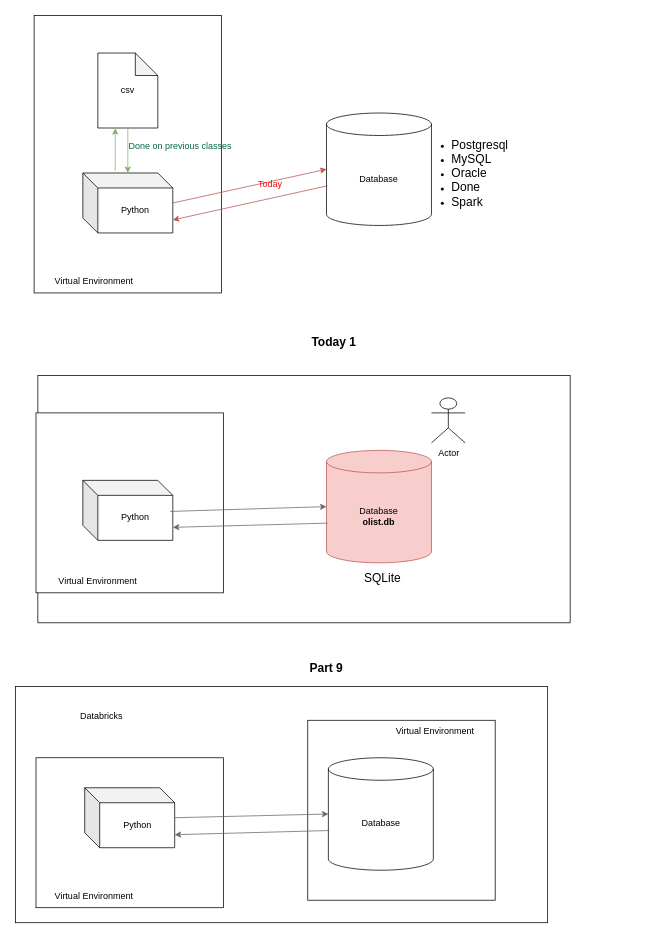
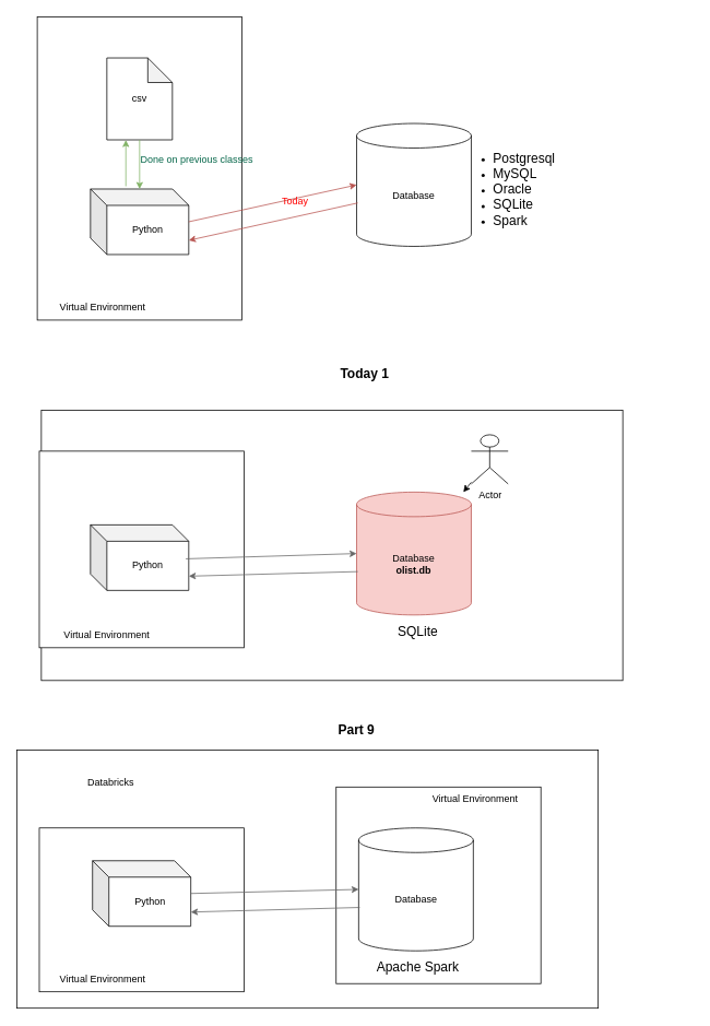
  <mxCell id="0" />
  <mxCell id="1" parent="0" />
  <mxCell id="2" value="" style="rounded=0;whiteSpace=wrap;html=1;" parent="1" vertex="1"><mxGeometry x="20" y="915" width="710" height="315" as="geometry" /></mxCell>
  <mxCell id="3" value="" style="rounded=0;whiteSpace=wrap;html=1;" parent="1" vertex="1"><mxGeometry x="410" y="960" width="250" height="240" as="geometry" /></mxCell>
  <mxCell id="4" value="" style="rounded=0;whiteSpace=wrap;html=1;" parent="1" vertex="1"><mxGeometry x="50" y="500" width="710" height="330" as="geometry" /></mxCell>
  <mxCell id="5" value="" style="rounded=0;whiteSpace=wrap;html=1;" parent="1" vertex="1"><mxGeometry x="45" y="20" width="250" height="370" as="geometry" /></mxCell>
  <mxCell id="6" value="Python" style="shape=cube;whiteSpace=wrap;html=1;boundedLbl=1;backgroundOutline=1;darkOpacity=0.05;darkOpacity2=0.1;" parent="1" vertex="1"><mxGeometry x="110" y="230" width="120" height="80" as="geometry" /></mxCell>
  <mxCell id="7" value="csv" style="shape=note;whiteSpace=wrap;html=1;backgroundOutline=1;darkOpacity=0.05;" parent="1" vertex="1"><mxGeometry x="130" y="70" width="80" height="100" as="geometry" /></mxCell>
  <mxCell id="8" value="Database" style="shape=cylinder3;whiteSpace=wrap;html=1;boundedLbl=1;backgroundOutline=1;size=15;" parent="1" vertex="1"><mxGeometry x="435" y="150" width="140" height="150" as="geometry" /></mxCell>
  <mxCell id="9" value="Virtual Environment" style="text;html=1;align=center;verticalAlign=middle;whiteSpace=wrap;rounded=0;" parent="1" vertex="1"><mxGeometry x="45" y="360" width="160" height="30" as="geometry" /></mxCell>
- <mxCell id="10" value="&lt;ul&gt;&lt;li&gt;&lt;font style=&quot;font-size: 16px;&quot;&gt;Postgresql&lt;/font&gt;&lt;/li&gt;&lt;li&gt;&lt;font style=&quot;font-size: 16px;&quot;&gt;MySQL&lt;/font&gt;&lt;/li&gt;&lt;li&gt;&lt;font style=&quot;font-size: 16px;&quot;&gt;Oracle&lt;/font&gt;&lt;/li&gt;&lt;li&gt;&lt;font style=&quot;font-size: 16px;&quot;&gt;Done&lt;/font&gt;&lt;/li&gt;&lt;li&gt;&lt;font style=&quot;font-size: 16px;&quot;&gt;Spark&lt;/font&gt;&lt;/li&gt;&lt;/ul&gt;" style="text;html=1;align=left;verticalAlign=middle;whiteSpace=wrap;rounded=0;" parent="1" vertex="1"><mxGeometry x="560" y="150" width="140" height="160" as="geometry" /></mxCell>
+ <mxCell id="10" value="&lt;ul&gt;&lt;li&gt;&lt;font style=&quot;font-size: 16px;&quot;&gt;Postgresql&lt;/font&gt;&lt;/li&gt;&lt;li&gt;&lt;font style=&quot;font-size: 16px;&quot;&gt;MySQL&lt;/font&gt;&lt;/li&gt;&lt;li&gt;&lt;font style=&quot;font-size: 16px;&quot;&gt;Oracle&lt;/font&gt;&lt;/li&gt;&lt;li&gt;&lt;font style=&quot;font-size: 16px;&quot;&gt;SQLite&lt;/font&gt;&lt;/li&gt;&lt;li&gt;&lt;font style=&quot;font-size: 16px;&quot;&gt;Spark&lt;/font&gt;&lt;/li&gt;&lt;/ul&gt;" style="text;html=1;align=left;verticalAlign=middle;whiteSpace=wrap;rounded=0;" parent="1" vertex="1"><mxGeometry x="560" y="150" width="140" height="160" as="geometry" /></mxCell>
  <mxCell id="11" value="" style="endArrow=classic;html=1;entryX=0;entryY=0.5;entryDx=0;entryDy=0;entryPerimeter=0;fillColor=#f8cecc;strokeColor=#b85450;" parent="1" target="8" edge="1"><mxGeometry width="50" height="50" relative="1" as="geometry"><mxPoint x="230" y="270" as="sourcePoint" /><mxPoint x="280" y="220" as="targetPoint" /></mxGeometry></mxCell>
  <mxCell id="12" value="" style="endArrow=classic;html=1;entryX=1;entryY=0.783;entryDx=0;entryDy=0;entryPerimeter=0;exitX=0.01;exitY=0.647;exitDx=0;exitDy=0;exitPerimeter=0;fillColor=#f8cecc;strokeColor=#b85450;" parent="1" source="8" target="6" edge="1"><mxGeometry width="50" height="50" relative="1" as="geometry"><mxPoint x="430" y="250" as="sourcePoint" /><mxPoint x="460" y="180" as="targetPoint" /></mxGeometry></mxCell>
  <mxCell id="13" value="" style="endArrow=classic;html=1;entryX=0.29;entryY=1.002;entryDx=0;entryDy=0;entryPerimeter=0;exitX=0.36;exitY=-0.042;exitDx=0;exitDy=0;exitPerimeter=0;fillColor=#d5e8d4;strokeColor=#82b366;" parent="1" source="6" target="7" edge="1"><mxGeometry width="50" height="50" relative="1" as="geometry"><mxPoint x="145" y="230" as="sourcePoint" /><mxPoint x="195" y="180" as="targetPoint" /></mxGeometry></mxCell>
  <mxCell id="14" value="" style="endArrow=classic;html=1;exitX=0.5;exitY=1;exitDx=0;exitDy=0;exitPerimeter=0;fillColor=#d5e8d4;strokeColor=#82b366;" parent="1" source="7" target="6" edge="1"><mxGeometry width="50" height="50" relative="1" as="geometry"><mxPoint x="180" y="170" as="sourcePoint" /><mxPoint x="230" y="120" as="targetPoint" /></mxGeometry></mxCell>
  <mxCell id="15" value="Done on previous classes" style="text;html=1;align=center;verticalAlign=middle;whiteSpace=wrap;rounded=0;fontColor=light-dark(#056649, #ededed);" parent="1" vertex="1"><mxGeometry x="170" y="180" width="140" height="30" as="geometry" /></mxCell>
  <mxCell id="16" value="Today" style="text;html=1;align=center;verticalAlign=middle;whiteSpace=wrap;rounded=0;fontColor=light-dark(#ff0000, #ededed);" parent="1" vertex="1"><mxGeometry x="330" y="230" width="60" height="30" as="geometry" /></mxCell>
  <mxCell id="17" value="Today 1" style="text;html=1;align=center;verticalAlign=middle;whiteSpace=wrap;rounded=0;fontStyle=1;fontSize=16;" parent="1" vertex="1"><mxGeometry x="45" y="430" width="800" height="50" as="geometry" /></mxCell>
  <mxCell id="18" value="" style="rounded=0;whiteSpace=wrap;html=1;" parent="1" vertex="1"><mxGeometry x="47.5" y="550" width="250" height="240" as="geometry" /></mxCell>
  <mxCell id="19" value="Python" style="shape=cube;whiteSpace=wrap;html=1;boundedLbl=1;backgroundOutline=1;darkOpacity=0.05;darkOpacity2=0.1;" parent="1" vertex="1"><mxGeometry x="110" y="640" width="120" height="80" as="geometry" /></mxCell>
  <mxCell id="20" value="Database&lt;div&gt;&lt;b&gt;olist.db&lt;/b&gt;&lt;/div&gt;" style="shape=cylinder3;whiteSpace=wrap;html=1;boundedLbl=1;backgroundOutline=1;size=15;fillColor=#f8cecc;strokeColor=#b85450;" parent="1" vertex="1"><mxGeometry x="435" y="600" width="140" height="150" as="geometry" /></mxCell>
  <mxCell id="21" value="Virtual Environment" style="text;html=1;align=center;verticalAlign=middle;whiteSpace=wrap;rounded=0;" parent="1" vertex="1"><mxGeometry x="50" y="760" width="160" height="30" as="geometry" /></mxCell>
  <mxCell id="22" value="&lt;div&gt;&lt;span style=&quot;background-color: transparent; font-size: 16px;&quot;&gt;SQLite&lt;/span&gt;&lt;/div&gt;" style="text;html=1;align=center;verticalAlign=middle;whiteSpace=wrap;rounded=0;" parent="1" vertex="1"><mxGeometry x="440" y="750" width="140" height="40" as="geometry" /></mxCell>
  <mxCell id="23" value="" style="endArrow=classic;html=1;entryX=0;entryY=0.5;entryDx=0;entryDy=0;entryPerimeter=0;fillColor=#f5f5f5;strokeColor=#666666;exitX=0.97;exitY=0.518;exitDx=0;exitDy=0;exitPerimeter=0;" parent="1" source="19" target="20" edge="1"><mxGeometry width="50" height="50" relative="1" as="geometry"><mxPoint x="230" y="720" as="sourcePoint" /><mxPoint x="280" y="670" as="targetPoint" /></mxGeometry></mxCell>
  <mxCell id="24" value="" style="endArrow=classic;html=1;entryX=1;entryY=0.783;entryDx=0;entryDy=0;entryPerimeter=0;exitX=0.01;exitY=0.647;exitDx=0;exitDy=0;exitPerimeter=0;fillColor=#f5f5f5;strokeColor=#666666;" parent="1" source="20" target="19" edge="1"><mxGeometry width="50" height="50" relative="1" as="geometry"><mxPoint x="430" y="700" as="sourcePoint" /><mxPoint x="460" y="630" as="targetPoint" /></mxGeometry></mxCell>
  <mxCell id="25" value="Part 9" style="text;html=1;align=center;verticalAlign=middle;whiteSpace=wrap;rounded=0;fontStyle=1;fontSize=16;" parent="1" vertex="1"><mxGeometry x="35" y="865" width="800" height="50" as="geometry" /></mxCell>
  <mxCell id="26" value="" style="rounded=0;whiteSpace=wrap;html=1;" parent="1" vertex="1"><mxGeometry x="47.5" y="1010" width="250" height="200" as="geometry" /></mxCell>
  <mxCell id="27" value="Python" style="shape=cube;whiteSpace=wrap;html=1;boundedLbl=1;backgroundOutline=1;darkOpacity=0.05;darkOpacity2=0.1;" parent="1" vertex="1"><mxGeometry x="112.5" y="1050" width="120" height="80" as="geometry" /></mxCell>
  <mxCell id="28" value="Database" style="shape=cylinder3;whiteSpace=wrap;html=1;boundedLbl=1;backgroundOutline=1;size=15;" parent="1" vertex="1"><mxGeometry x="437.5" y="1010" width="140" height="150" as="geometry" /></mxCell>
+ <mxCell id="29" value="&lt;div&gt;&lt;span style=&quot;background-color: transparent; font-size: 16px;&quot;&gt;Apache Spark&lt;/span&gt;&lt;/div&gt;" style="text;html=1;align=center;verticalAlign=middle;whiteSpace=wrap;rounded=0;" parent="1" vertex="1"><mxGeometry x="440" y="1160" width="140" height="40" as="geometry" /></mxCell>
  <mxCell id="30" value="" style="endArrow=classic;html=1;entryX=0;entryY=0.5;entryDx=0;entryDy=0;entryPerimeter=0;fillColor=#f5f5f5;strokeColor=#666666;" parent="1" target="28" edge="1"><mxGeometry width="50" height="50" relative="1" as="geometry"><mxPoint x="232.5" y="1090" as="sourcePoint" /><mxPoint x="282.5" y="1040" as="targetPoint" /></mxGeometry></mxCell>
  <mxCell id="31" value="" style="endArrow=classic;html=1;entryX=1;entryY=0.783;entryDx=0;entryDy=0;entryPerimeter=0;exitX=0.01;exitY=0.647;exitDx=0;exitDy=0;exitPerimeter=0;fillColor=#f5f5f5;strokeColor=#666666;" parent="1" source="28" target="27" edge="1"><mxGeometry width="50" height="50" relative="1" as="geometry"><mxPoint x="432.5" y="1070" as="sourcePoint" /><mxPoint x="462.5" y="1000" as="targetPoint" /></mxGeometry></mxCell>
  <mxCell id="32" value="Virtual Environment" style="text;html=1;align=center;verticalAlign=middle;whiteSpace=wrap;rounded=0;" parent="1" vertex="1"><mxGeometry x="45" y="1180" width="160" height="30" as="geometry" /></mxCell>
  <mxCell id="33" value="Virtual Environment" style="text;html=1;align=center;verticalAlign=middle;whiteSpace=wrap;rounded=0;" parent="1" vertex="1"><mxGeometry x="500" y="960" width="160" height="30" as="geometry" /></mxCell>
  <mxCell id="34" value="Databricks" style="text;html=1;align=center;verticalAlign=middle;whiteSpace=wrap;rounded=0;" parent="1" vertex="1"><mxGeometry x="60" y="940" width="150" height="30" as="geometry" /></mxCell>
  <mxCell id="35" value="Actor" style="shape=umlActor;verticalLabelPosition=bottom;verticalAlign=top;html=1;outlineConnect=0;" vertex="1" parent="1"><mxGeometry x="575" y="530" width="45" height="60" as="geometry" /></mxCell>
+ <mxCell id="36" value="" style="endArrow=classic;html=1;" edge="1" parent="1" source="35" target="20"><mxGeometry width="50" height="50" relative="1" as="geometry"><mxPoint x="440" y="575" as="sourcePoint" /><mxPoint x="490" y="525" as="targetPoint" /></mxGeometry></mxCell>
